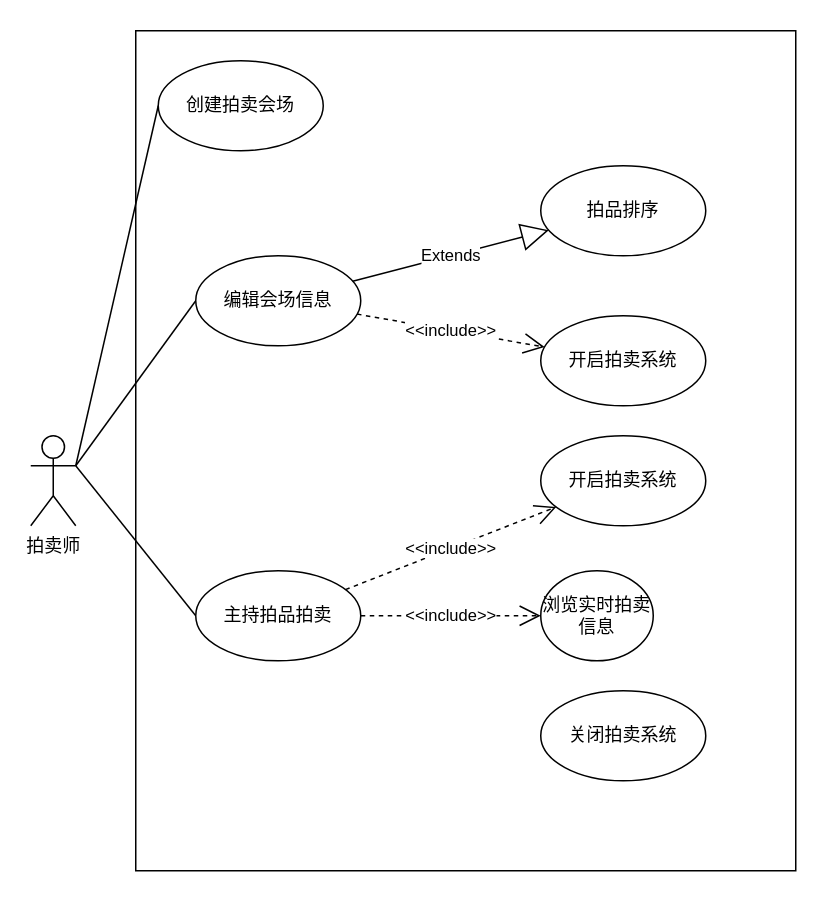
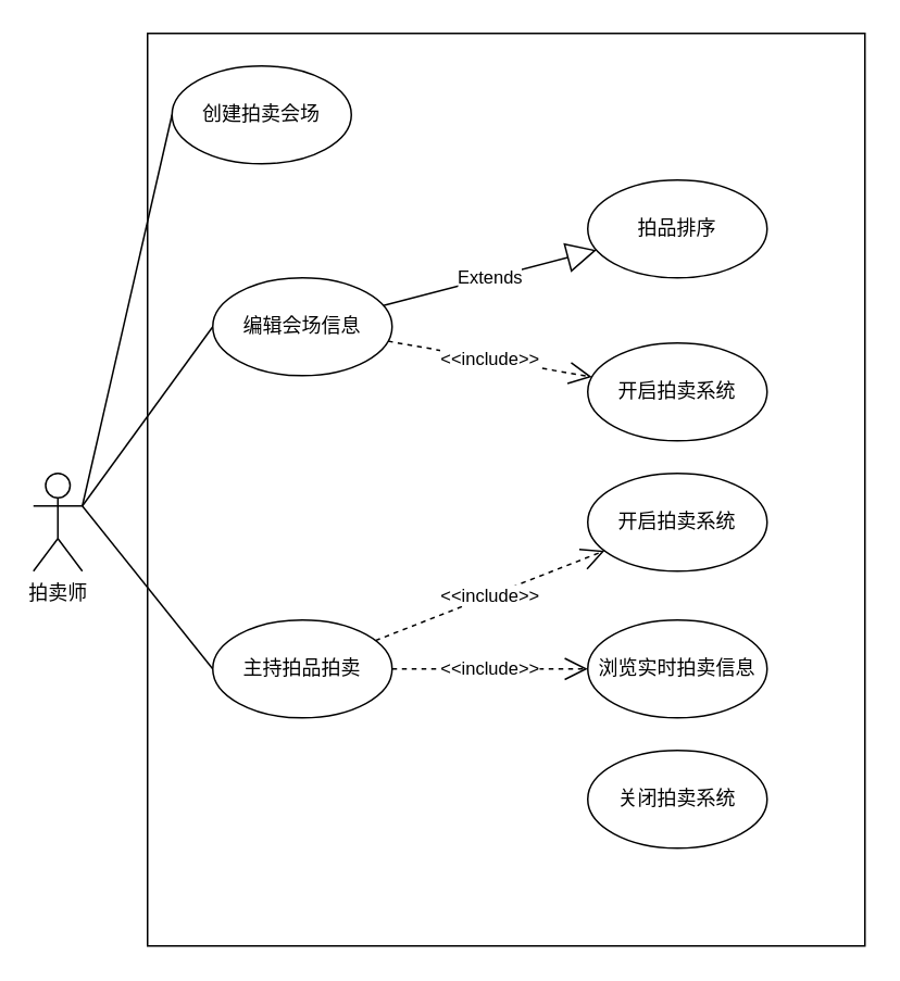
  <mxCell id="0" />
  <mxCell id="1" parent="0" />
  <mxCell id="2" value="" style="rounded=0;whiteSpace=wrap;html=1;" parent="1" vertex="1"><mxGeometry x="90" y="20" width="440" height="560" as="geometry" /></mxCell>
  <mxCell id="3" style="rounded=0;orthogonalLoop=1;jettySize=auto;html=1;exitX=1;exitY=0.333;exitDx=0;exitDy=0;exitPerimeter=0;endArrow=none;endFill=0;entryX=0;entryY=0.5;entryDx=0;entryDy=0;" edge="1" parent="1" source="6" target="7"><mxGeometry relative="1" as="geometry" /></mxCell>
  <mxCell id="4" style="edgeStyle=none;rounded=0;orthogonalLoop=1;jettySize=auto;html=1;exitX=1;exitY=0.333;exitDx=0;exitDy=0;exitPerimeter=0;entryX=0;entryY=0.5;entryDx=0;entryDy=0;endArrow=none;endFill=0;" edge="1" parent="1" source="6" target="8"><mxGeometry relative="1" as="geometry" /></mxCell>
  <mxCell id="5" style="edgeStyle=none;rounded=0;orthogonalLoop=1;jettySize=auto;html=1;exitX=1;exitY=0.333;exitDx=0;exitDy=0;exitPerimeter=0;entryX=0;entryY=0.5;entryDx=0;entryDy=0;endArrow=none;endFill=0;" edge="1" parent="1" source="6" target="11"><mxGeometry relative="1" as="geometry" /></mxCell>
  <mxCell id="6" value="拍卖师" style="shape=umlActor;verticalLabelPosition=bottom;verticalAlign=top;html=1;outlineConnect=0;" parent="1" vertex="1"><mxGeometry x="20" y="290" width="30" height="60" as="geometry" /></mxCell>
  <mxCell id="7" value="创建拍卖会场" style="ellipse;whiteSpace=wrap;html=1;" parent="1" vertex="1"><mxGeometry x="105" y="40" width="110" height="60" as="geometry" /></mxCell>
  <mxCell id="8" value="编辑会场信息" style="ellipse;whiteSpace=wrap;html=1;" parent="1" vertex="1"><mxGeometry x="130" y="170" width="110" height="60" as="geometry" /></mxCell>
  <mxCell id="9" value="拍品排序" style="ellipse;whiteSpace=wrap;html=1;" parent="1" vertex="1"><mxGeometry x="360" y="110" width="110" height="60" as="geometry" /></mxCell>
  <mxCell id="10" value="Extends" style="endArrow=block;endSize=16;endFill=0;html=1;rounded=0;" parent="1" source="8" target="9" edge="1"><mxGeometry width="160" relative="1" as="geometry"><mxPoint x="140" y="320" as="sourcePoint" /><mxPoint x="300" y="320" as="targetPoint" /></mxGeometry></mxCell>
  <mxCell id="11" value="主持拍品拍卖" style="ellipse;whiteSpace=wrap;html=1;" parent="1" vertex="1"><mxGeometry x="130" y="380" width="110" height="60" as="geometry" /></mxCell>
  <mxCell id="12" value="开启拍卖系统" style="ellipse;whiteSpace=wrap;html=1;" vertex="1" parent="1"><mxGeometry x="360" y="290" width="110" height="60" as="geometry" /></mxCell>
  <mxCell id="13" value="&amp;lt;&amp;lt;include&amp;gt;&amp;gt;" style="endArrow=open;endSize=12;dashed=1;html=1;rounded=0;" edge="1" parent="1" source="11" target="12"><mxGeometry width="160" relative="1" as="geometry"><mxPoint x="60" y="250" as="sourcePoint" /><mxPoint x="220" y="250" as="targetPoint" /></mxGeometry></mxCell>
- <mxCell id="14" value="浏览实时拍卖信息" style="ellipse;whiteSpace=wrap;html=1;" vertex="1" parent="1"><mxGeometry x="360" y="380" width="75" height="60" as="geometry" /></mxCell>
+ <mxCell id="14" value="浏览实时拍卖信息" style="ellipse;whiteSpace=wrap;html=1;" vertex="1" parent="1"><mxGeometry x="360" y="380" width="110" height="60" as="geometry" /></mxCell>
  <mxCell id="15" value="关闭拍卖系统" style="ellipse;whiteSpace=wrap;html=1;" vertex="1" parent="1"><mxGeometry x="360" y="460" width="110" height="60" as="geometry" /></mxCell>
  <mxCell id="16" value="&amp;lt;&amp;lt;include&amp;gt;&amp;gt;" style="endArrow=open;endSize=12;dashed=1;html=1;rounded=0;" edge="1" parent="1" source="11" target="14"><mxGeometry width="160" relative="1" as="geometry"><mxPoint x="30" y="280" as="sourcePoint" /><mxPoint x="190" y="280" as="targetPoint" /></mxGeometry></mxCell>
  <mxCell id="17" value="开启拍卖系统" style="ellipse;whiteSpace=wrap;html=1;" vertex="1" parent="1"><mxGeometry x="360" y="210" width="110" height="60" as="geometry" /></mxCell>
  <mxCell id="18" value="&amp;lt;&amp;lt;include&amp;gt;&amp;gt;" style="endArrow=open;endSize=12;dashed=1;html=1;rounded=0;" edge="1" parent="1" source="8" target="17"><mxGeometry width="160" relative="1" as="geometry"><mxPoint x="-60" y="190" as="sourcePoint" /><mxPoint x="100" y="190" as="targetPoint" /></mxGeometry></mxCell>
